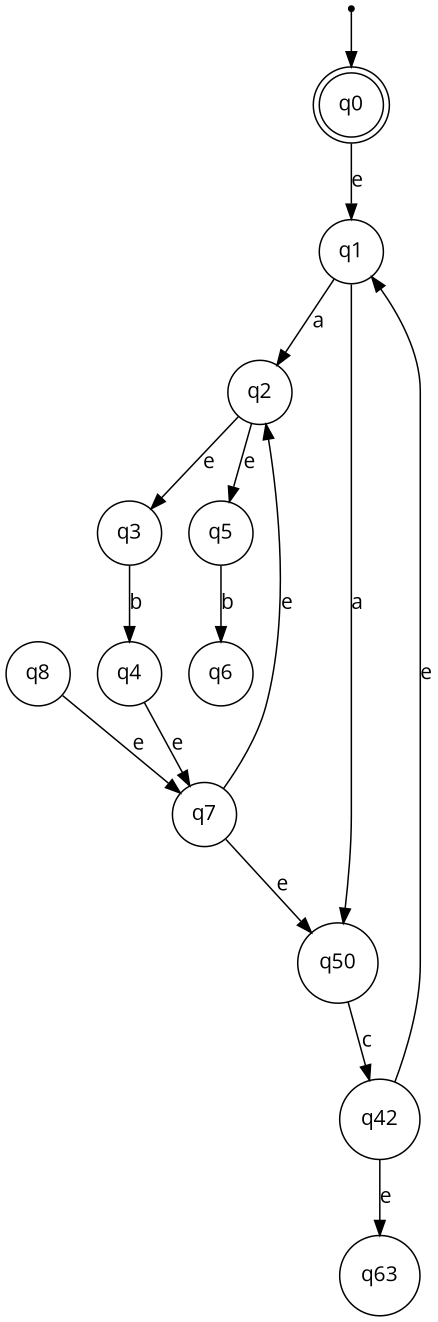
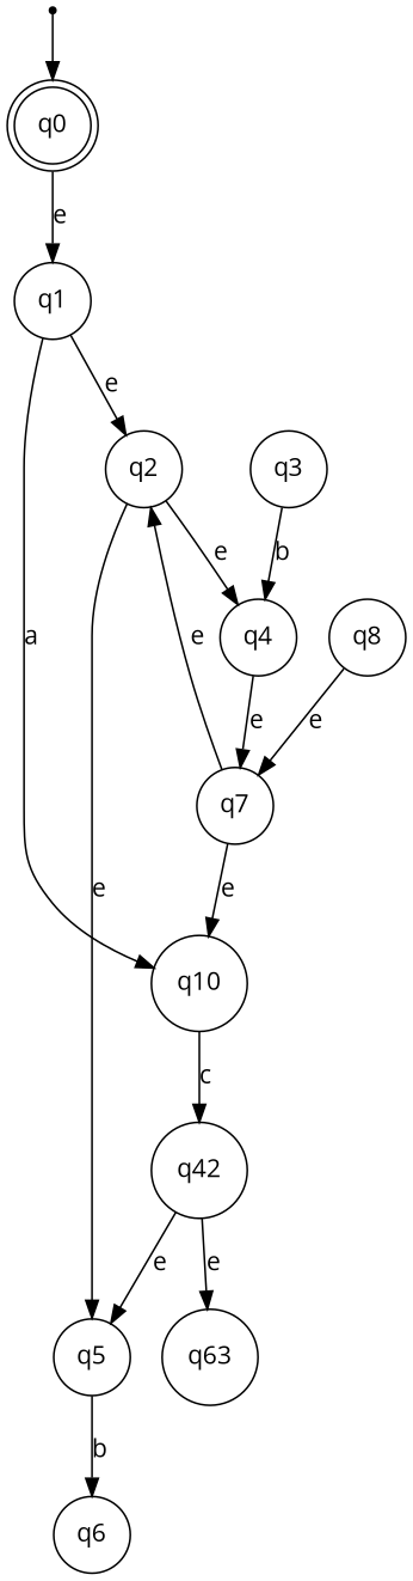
  digraph {
    fontname="Open Sans"
    node [fontname="Open Sans" shape=circle]
    edge [fontname="Open Sans"]
    q0 [shape=doublecircle]
    q1
    q2
-   q10 [label=q50]
+   q10
    qi [shape=point]
    q3
    q5
    n8 [label=q42]
    q4
    q6
    n11 [label=q7]
    q8
    n13 [label=q63]
    q0 -> q1 [label=e]
-   q1 -> q2 [label=a]
+   q1 -> q2 [label=e]
    q1 -> q10 [label=a]
-   q2 -> q3 [label=e]
+   q2 -> q4 [label=e]
    q2 -> q5 [label=e]
    q10 -> n8 [label=c]
    qi -> q0
    q3 -> q4 [label=b]
    q5 -> q6 [label=b]
-   n8 -> q1 [label=e]
+   n8 -> q5 [label=e]
    n8 -> n13 [label=e]
    q4 -> n11 [label=e]
    n11 -> q2 [label=e]
    n11 -> q10 [label=e]
    q8 -> n11 [label=e]
  }
